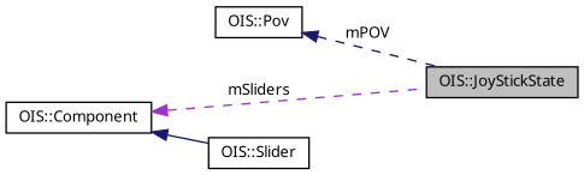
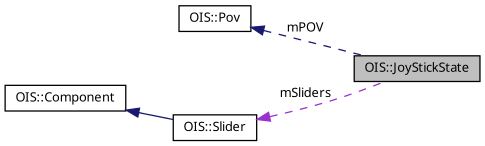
  digraph {
    rankdir=LR
    node [color=black fillcolor=white fontname="FreeSans.ttf" fontsize=10 shape=record style=filled]
    edge [color=midnightblue dir=back fontname="FreeSans.ttf" fontsize=10 labelfontname="FreeSans.ttf" labelfontsize=10 style=dashed]
    n1 [fillcolor=grey75 fontcolor=black height=0.2 label="OIS::JoyStickState" width=0.4]
    n2 [height=0.2 label="OIS::Pov" width=0.4]
    n3 [height=0.2 label="OIS::Component" width=0.4]
    n4 [height=0.2 label="OIS::Slider" width=0.4]
    n2 -> n1 [label=mPOV]
    n3 -> n4 [style=solid]
-   n3 -> n1 [color=darkorchid3 label=mSliders]
+   n4 -> n1 [color=darkorchid3 label=mSliders]
  }
